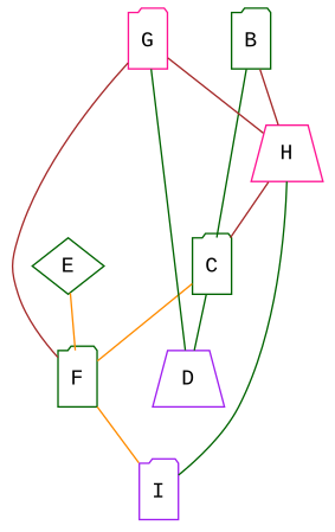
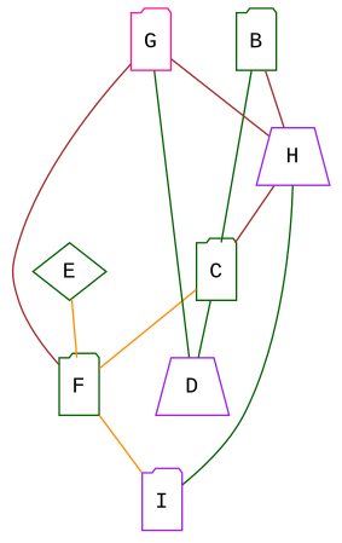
  graph {
    fontname="Liberation Mono"
    node [color=darkgreen fontname="Liberation Mono" shape=folder]
    edge [color=brown fontname="Liberation Mono"]
    B [width=0.25]
-   H [color=deeppink shape=trapezium width=0.25]
+   H [color=purple shape=trapezium width=0.25]
    C [width=0.25]
    G [color=deeppink width=0.25]
    D [color=purple shape=trapezium width=0.25]
    F [width=0.25]
    I [color=purple width=0.25]
    E [shape=diamond width=0.25]
    B -- H
    B -- C [color=darkgreen]
    H -- C
    H -- I [color=darkgreen]
    C -- D [color=darkgreen]
    C -- F [color=darkorange]
    G -- H
    G -- D [color=darkgreen]
    G -- F
    F -- I [color=darkorange]
    E -- F [color=darkorange]
  }
